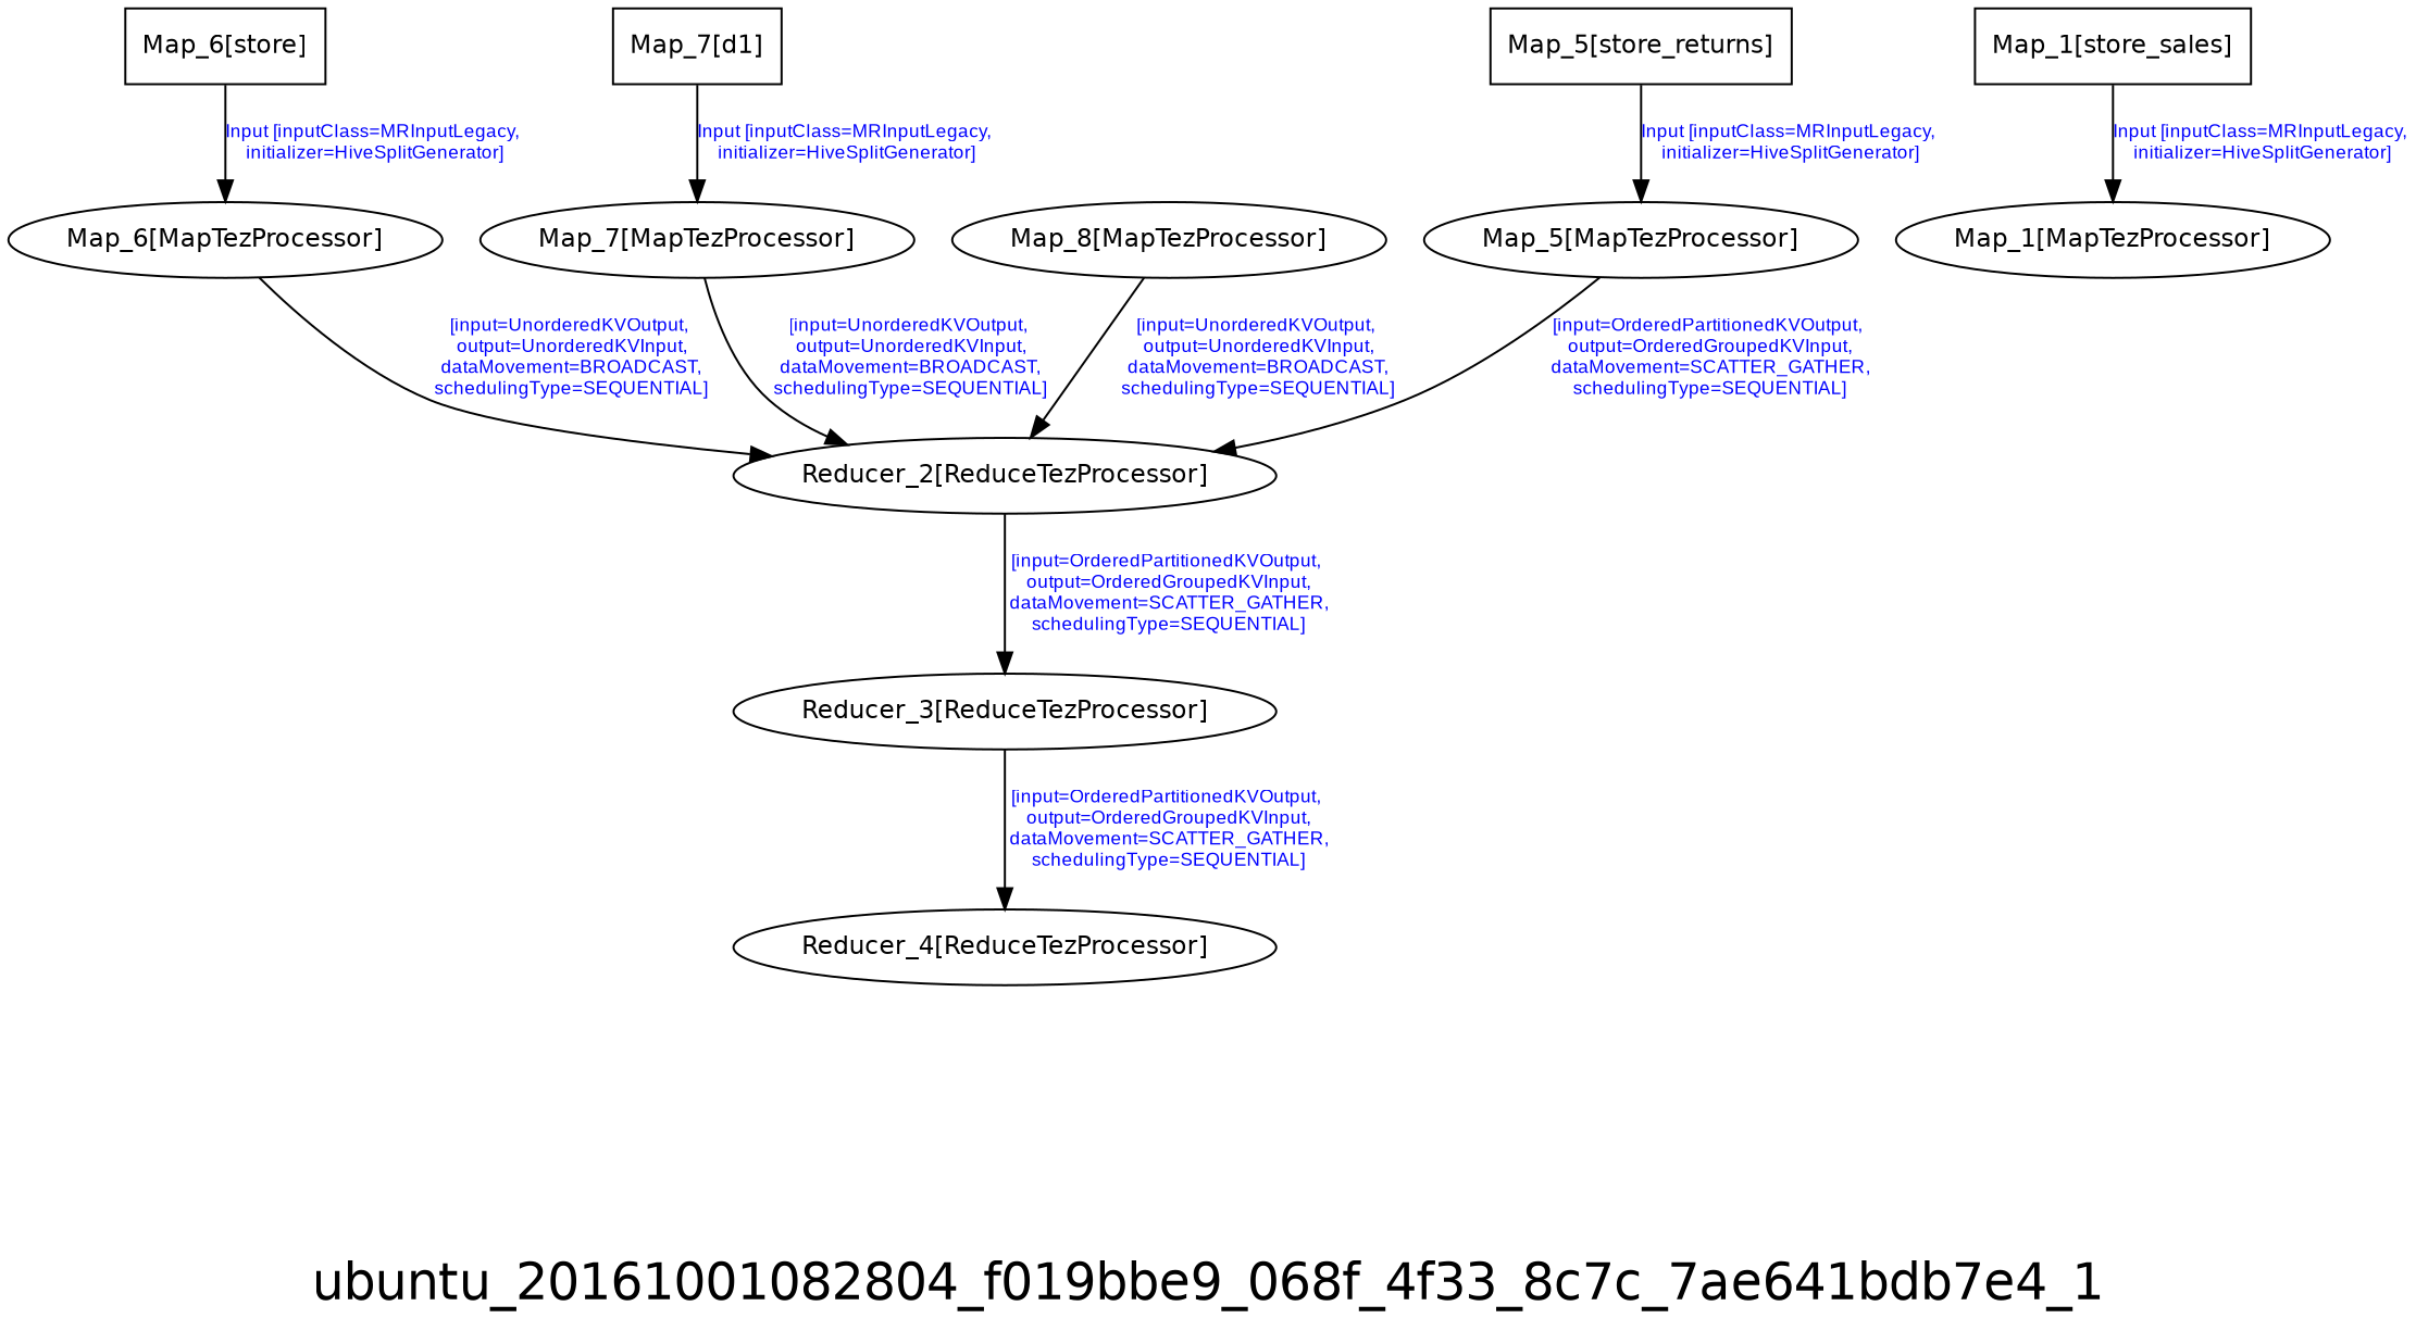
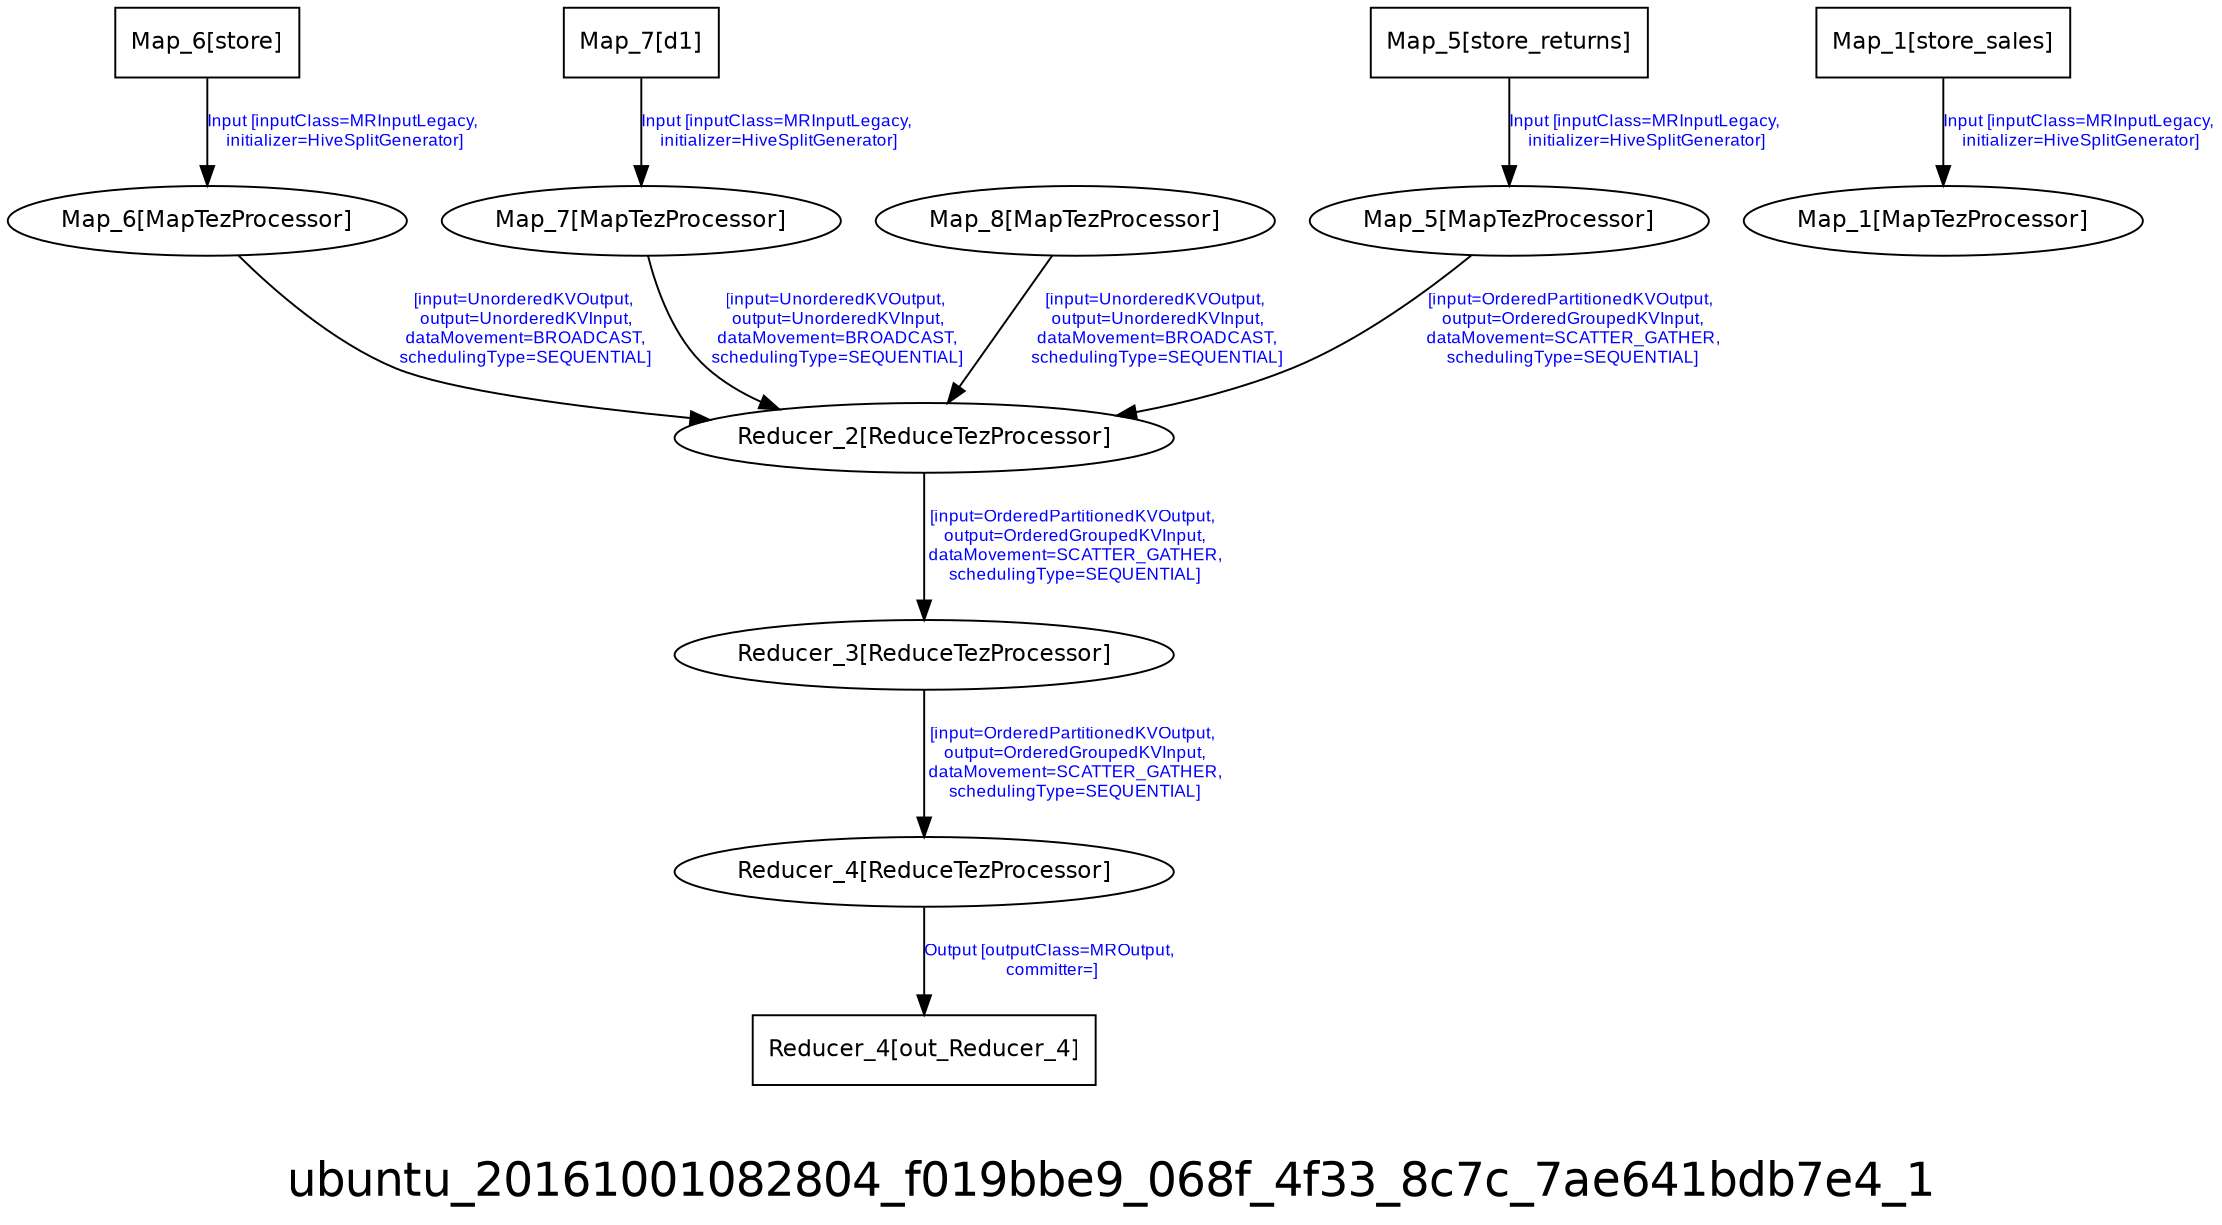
  digraph {
    fontname=Helvetica
    fontsize=24
    label=ubuntu_20161001082804_f019bbe9_068f_4f33_8c7c_7ae641bdb7e4_1
    node [fontname=Helvetica fontsize=12]
    edge [fontcolor=blue fontname=Arial fontsize=9]
    n1 [label="Map_6[store]" shape=box]
    n2 [label="Map_6[MapTezProcessor]"]
    n3 [label="Reducer_2[ReduceTezProcessor]"]
    n4 [label="Reducer_3[ReduceTezProcessor]"]
    n5 [label="Map_7[MapTezProcessor]"]
    n6 [label="Reducer_4[ReduceTezProcessor]"]
    n7 [label="Map_7[d1]" shape=box]
+   n8 [label="Reducer_4[out_Reducer_4]" shape=box]
    n9 [label="Map_1[store_sales]" shape=box]
    n10 [label="Map_1[MapTezProcessor]"]
    n11 [label="Map_8[MapTezProcessor]"]
    n12 [label="Map_5[MapTezProcessor]"]
    n13 [label="Map_5[store_returns]" shape=box]
    n1 -> n2 [label="Input [inputClass=MRInputLegacy,\n initializer=HiveSplitGenerator]"]
    n2 -> n3 [label="[input=UnorderedKVOutput,\n output=UnorderedKVInput,\n dataMovement=BROADCAST,\n schedulingType=SEQUENTIAL]"]
    n3 -> n4 [label="[input=OrderedPartitionedKVOutput,\n output=OrderedGroupedKVInput,\n dataMovement=SCATTER_GATHER,\n schedulingType=SEQUENTIAL]"]
    n4 -> n6 [label="[input=OrderedPartitionedKVOutput,\n output=OrderedGroupedKVInput,\n dataMovement=SCATTER_GATHER,\n schedulingType=SEQUENTIAL]"]
    n5 -> n3 [label="[input=UnorderedKVOutput,\n output=UnorderedKVInput,\n dataMovement=BROADCAST,\n schedulingType=SEQUENTIAL]"]
+   n6 -> n8 [label="Output [outputClass=MROutput,\n committer=]"]
    n7 -> n5 [label="Input [inputClass=MRInputLegacy,\n initializer=HiveSplitGenerator]"]
    n9 -> n10 [label="Input [inputClass=MRInputLegacy,\n initializer=HiveSplitGenerator]"]
    n11 -> n3 [label="[input=UnorderedKVOutput,\n output=UnorderedKVInput,\n dataMovement=BROADCAST,\n schedulingType=SEQUENTIAL]"]
    n12 -> n3 [label="[input=OrderedPartitionedKVOutput,\n output=OrderedGroupedKVInput,\n dataMovement=SCATTER_GATHER,\n schedulingType=SEQUENTIAL]"]
    n13 -> n12 [label="Input [inputClass=MRInputLegacy,\n initializer=HiveSplitGenerator]"]
  }
